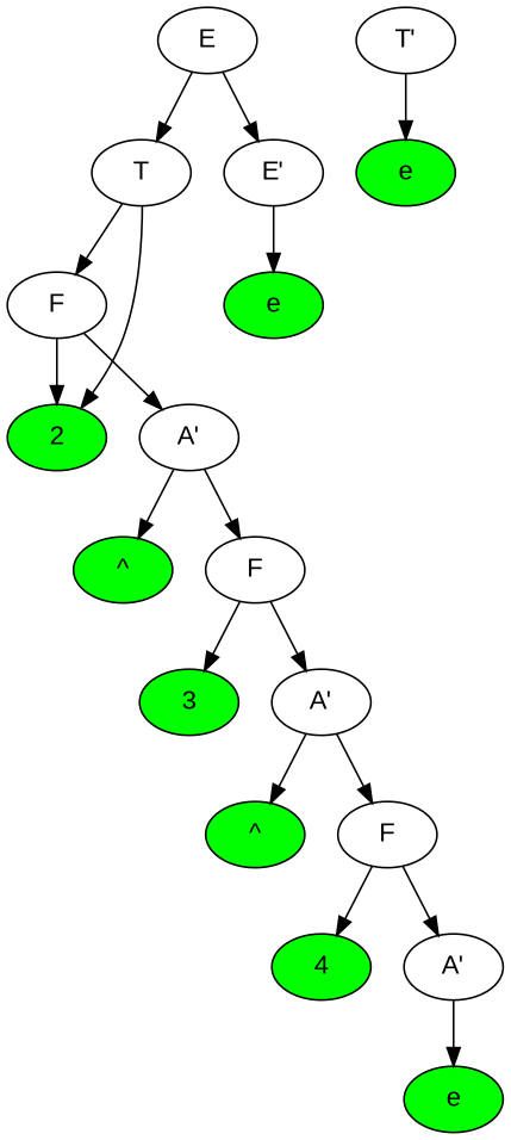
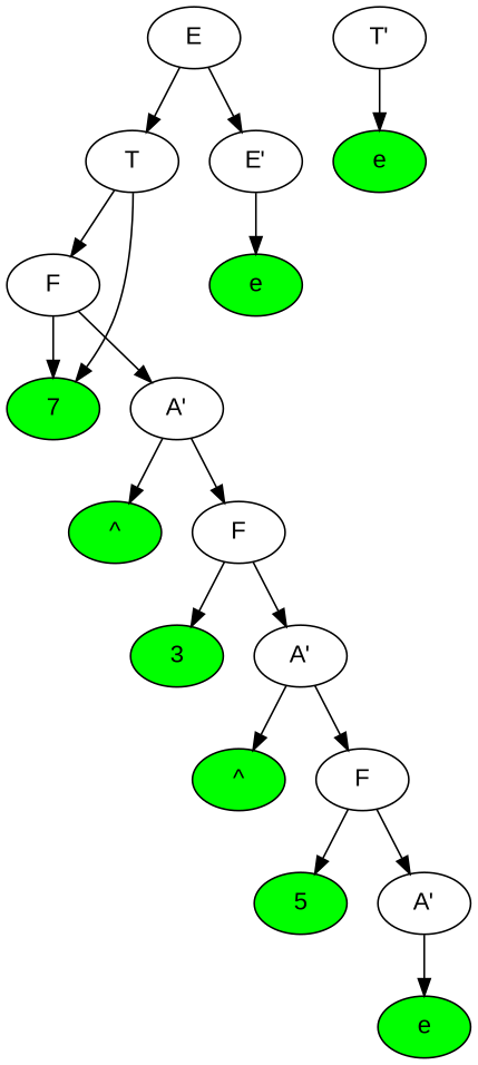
  digraph {
    fontname="Liberation Sans"
    ordering=out
    node [fontname="Liberation Sans"]
    edge [fontname="Liberation Sans"]
    n1 [label=E]
    n2 [label=T]
    n3 [label="E'"]
    n4 [label=F]
-   n5 [fillcolor=green label=2 style=filled]
+   n5 [fillcolor=green label=7 style=filled]
    n6 [fillcolor=green label=e style=filled]
    n7 [label="A'"]
    n8 [label="T'"]
    n9 [fillcolor=green label=e style=filled]
    n10 [fillcolor=green label="^" style=filled]
    n11 [label=F]
    n12 [fillcolor=green label=3 style=filled]
    n13 [label="A'"]
    n14 [fillcolor=green label="^" style=filled]
    n15 [label=F]
-   n16 [fillcolor=green label=4 style=filled]
+   n16 [fillcolor=green label=5 style=filled]
    n17 [label="A'"]
    n18 [fillcolor=green label=e style=filled]
    n1 -> n2
    n1 -> n3
    n2 -> n4
    n2 -> n5
    n3 -> n6
    n4 -> n5
    n4 -> n7
    n7 -> n10
    n7 -> n11
    n8 -> n9
    n11 -> n12
    n11 -> n13
    n13 -> n14
    n13 -> n15
    n15 -> n16
    n15 -> n17
    n17 -> n18
  }
